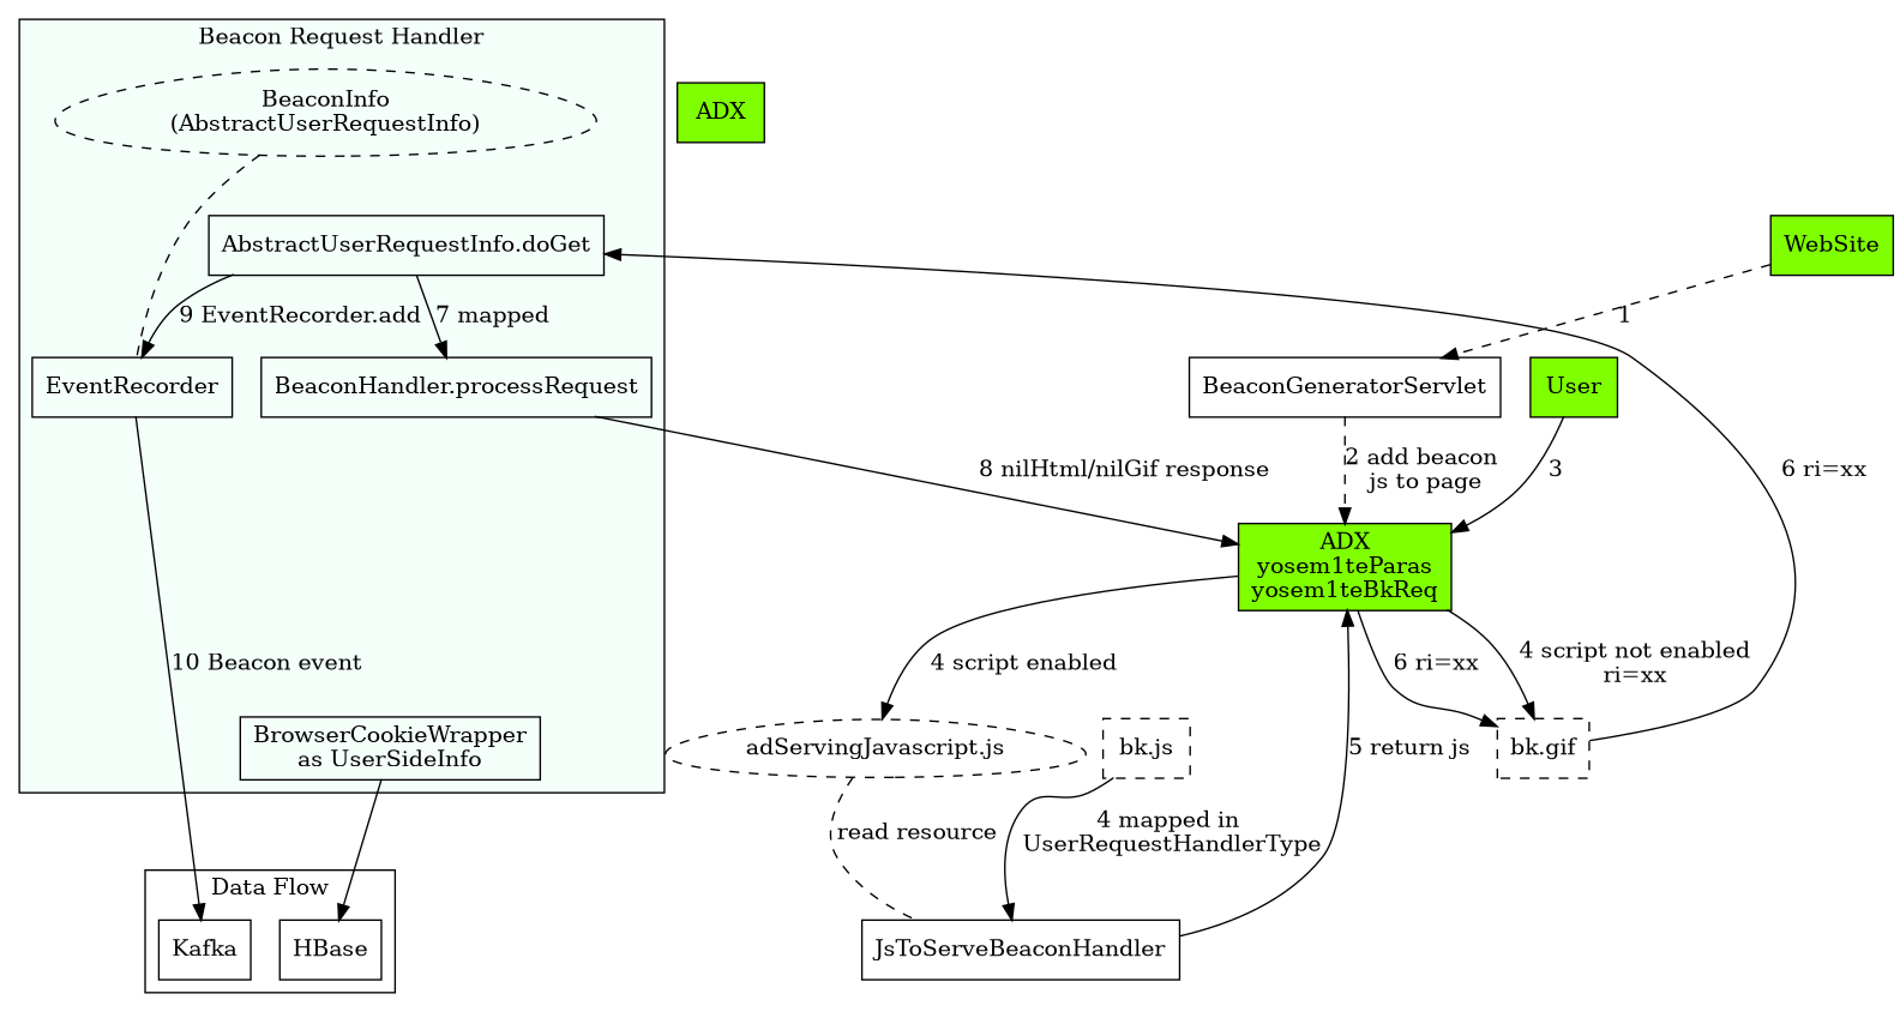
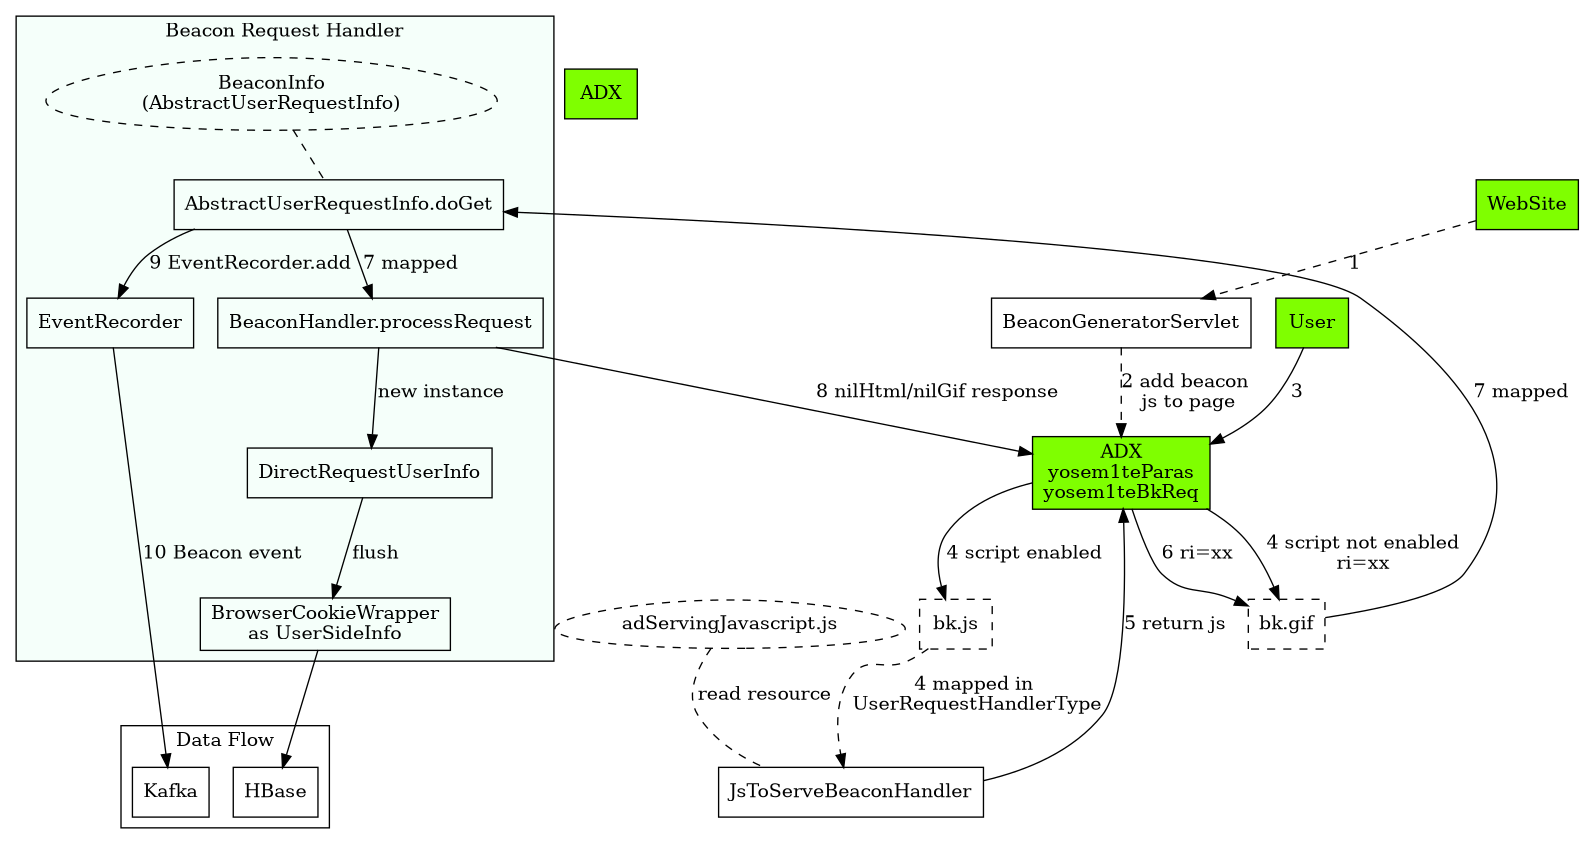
  digraph {
    node [shape=record]
    edge [style=solid]
    n1 [label="BeaconInfo\n(AbstractUserRequestInfo)" shape=egg style=dashed]
    n2 [label="BeaconHandler.processRequest"]
    n3 [label="AbstractUserRequestInfo.doGet"]
+   n4 [label=DirectRequestUserInfo]
    n5 [label="BrowserCookieWrapper\nas UserSideInfo"]
    EventRecorder
    Kafka
    HBase
    n9 [color=black fillcolor=chartreuse label="ADX\nyosem1teParas\nyosem1teBkReq" style=filled]
    ADX [color=black fillcolor=chartreuse style=filled]
    WebSite [color=black fillcolor=chartreuse style=filled]
    BeaconGeneratorServlet
    n13 [label="bk.js" style=dashed]
    n14 [label="bk.gif" style=dashed]
    n15 [label=JsToServeBeaconHandler]
    User [color=black fillcolor=chartreuse style=filled]
    n17 [label="adServingJavascript.js" shape=egg style=dashed]
    subgraph cluster_1 {
      bgcolor=mintcream
      label="Beacon Request Handler"
      n1
      n2
      n3
+     n4
      n5
      EventRecorder
    }
    subgraph cluster_2 {
      label="Data Flow"
      Kafka
      HBase
    }
-   n1 -> EventRecorder [arrowhead=none style=dashed]
+   n1 -> n3 [arrowhead=none style=dashed]
+   n2 -> n4 [label="new instance"]
    n2 -> n9 [label="8 nilHtml/nilGif response"]
    n3 -> n2 [label="7 mapped"]
    n3 -> EventRecorder [label="9 EventRecorder.add"]
+   n4 -> n5 [label=flush]
    n5 -> HBase
    EventRecorder -> Kafka [label="10 Beacon event"]
-   n9 -> n17 [label="4 script enabled"]
+   n9 -> n13 [label="4 script enabled"]
    n9 -> n14 [label="4 script not enabled\nri=xx"]
    n9 -> n14 [label="6 ri=xx"]
    WebSite -> BeaconGeneratorServlet [label=1 style=dashed]
    BeaconGeneratorServlet -> n9 [label="2 add beacon \njs to page" style=dashed]
-   n13 -> n15 [label="4 mapped in \nUserRequestHandlerType"]
-   n14 -> n3 [label="6 ri=xx"]
+   n13 -> n15 [label="4 mapped in \nUserRequestHandlerType" style=dashed]
+   n14 -> n3 [label="7 mapped"]
    n15 -> n9 [label="5 return js"]
    User -> n9 [label=3]
    n17 -> n15 [arrowhead=none label="read resource" style=dashed]
  }
